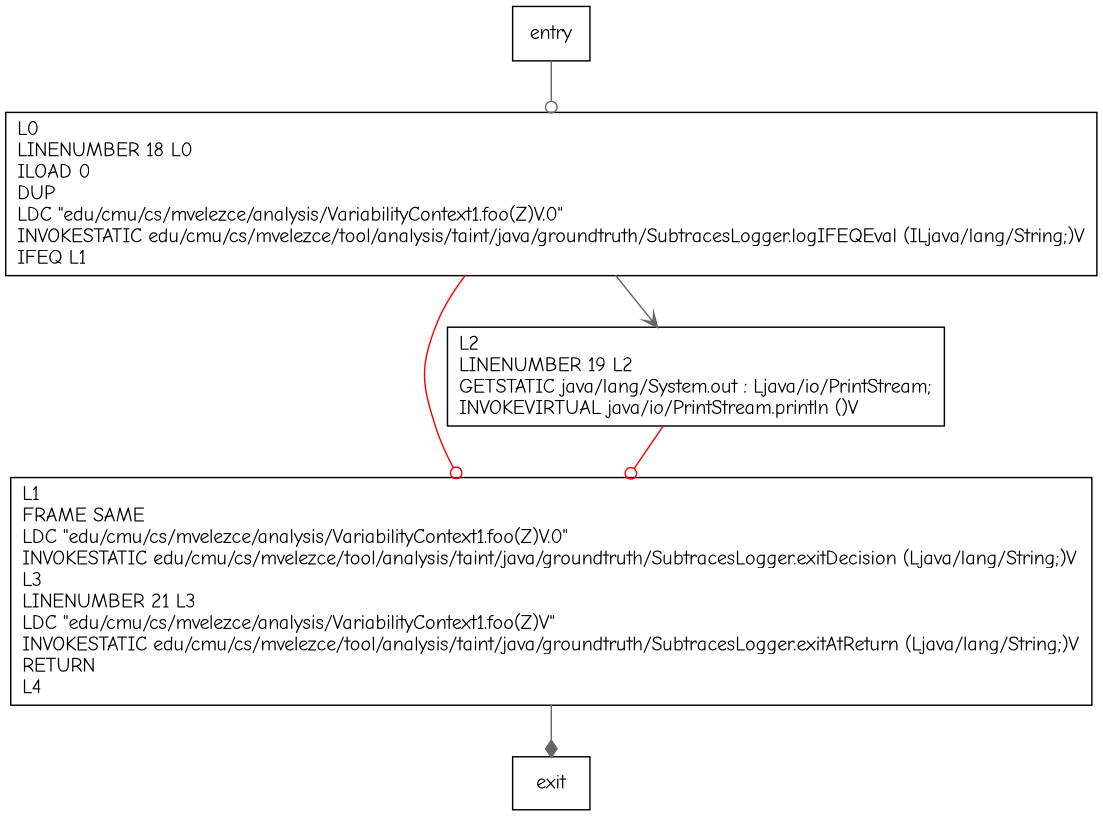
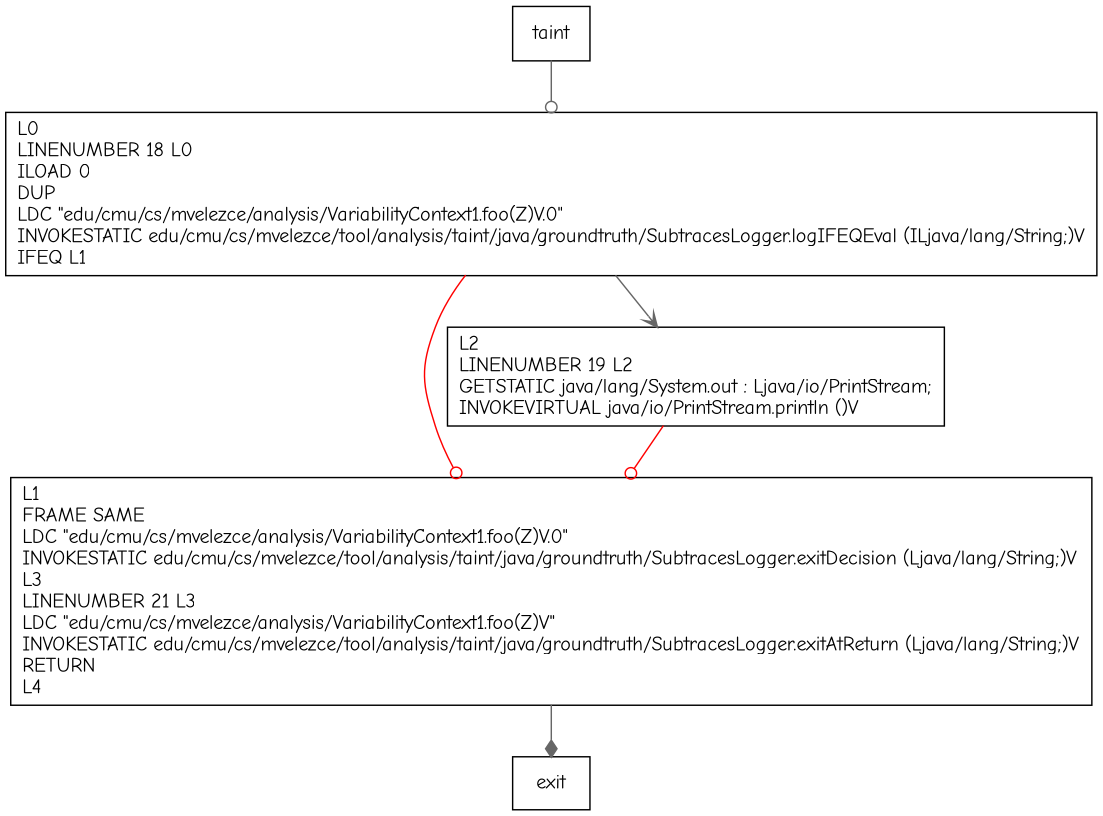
  digraph {
    fontname="Comic Neue"
    node [shape=record fontname="Comic Neue"]
    edge [color=gray40 arrowhead=odot fontname="Comic Neue"]
    n1 [label="L1\lFRAME SAME\lLDC \"edu/cmu/cs/mvelezce/analysis/VariabilityContext1.foo(Z)V.0\"\lINVOKESTATIC edu/cmu/cs/mvelezce/tool/analysis/taint/java/groundtruth/SubtracesLogger.exitDecision (Ljava/lang/String;)V\lL3\lLINENUMBER 21 L3\lLDC \"edu/cmu/cs/mvelezce/analysis/VariabilityContext1.foo(Z)V\"\lINVOKESTATIC edu/cmu/cs/mvelezce/tool/analysis/taint/java/groundtruth/SubtracesLogger.exitAtReturn (Ljava/lang/String;)V\lRETURN\lL4\l"]
    exit
    n3 [label="L2\lLINENUMBER 19 L2\lGETSTATIC java/lang/System.out : Ljava/io/PrintStream;\lINVOKEVIRTUAL java/io/PrintStream.println ()V\l"]
    n4 [label="L0\lLINENUMBER 18 L0\lILOAD 0\lDUP\lLDC \"edu/cmu/cs/mvelezce/analysis/VariabilityContext1.foo(Z)V.0\"\lINVOKESTATIC edu/cmu/cs/mvelezce/tool/analysis/taint/java/groundtruth/SubtracesLogger.logIFEQEval (ILjava/lang/String;)V\lIFEQ L1\l"]
-   entry
+   entry [label=taint]
    n1 -> exit [arrowhead=diamond]
    n3 -> n1 [color=red]
    n4 -> n1 [color=red]
    n4 -> n3 [arrowhead=vee]
    entry -> n4
  }
